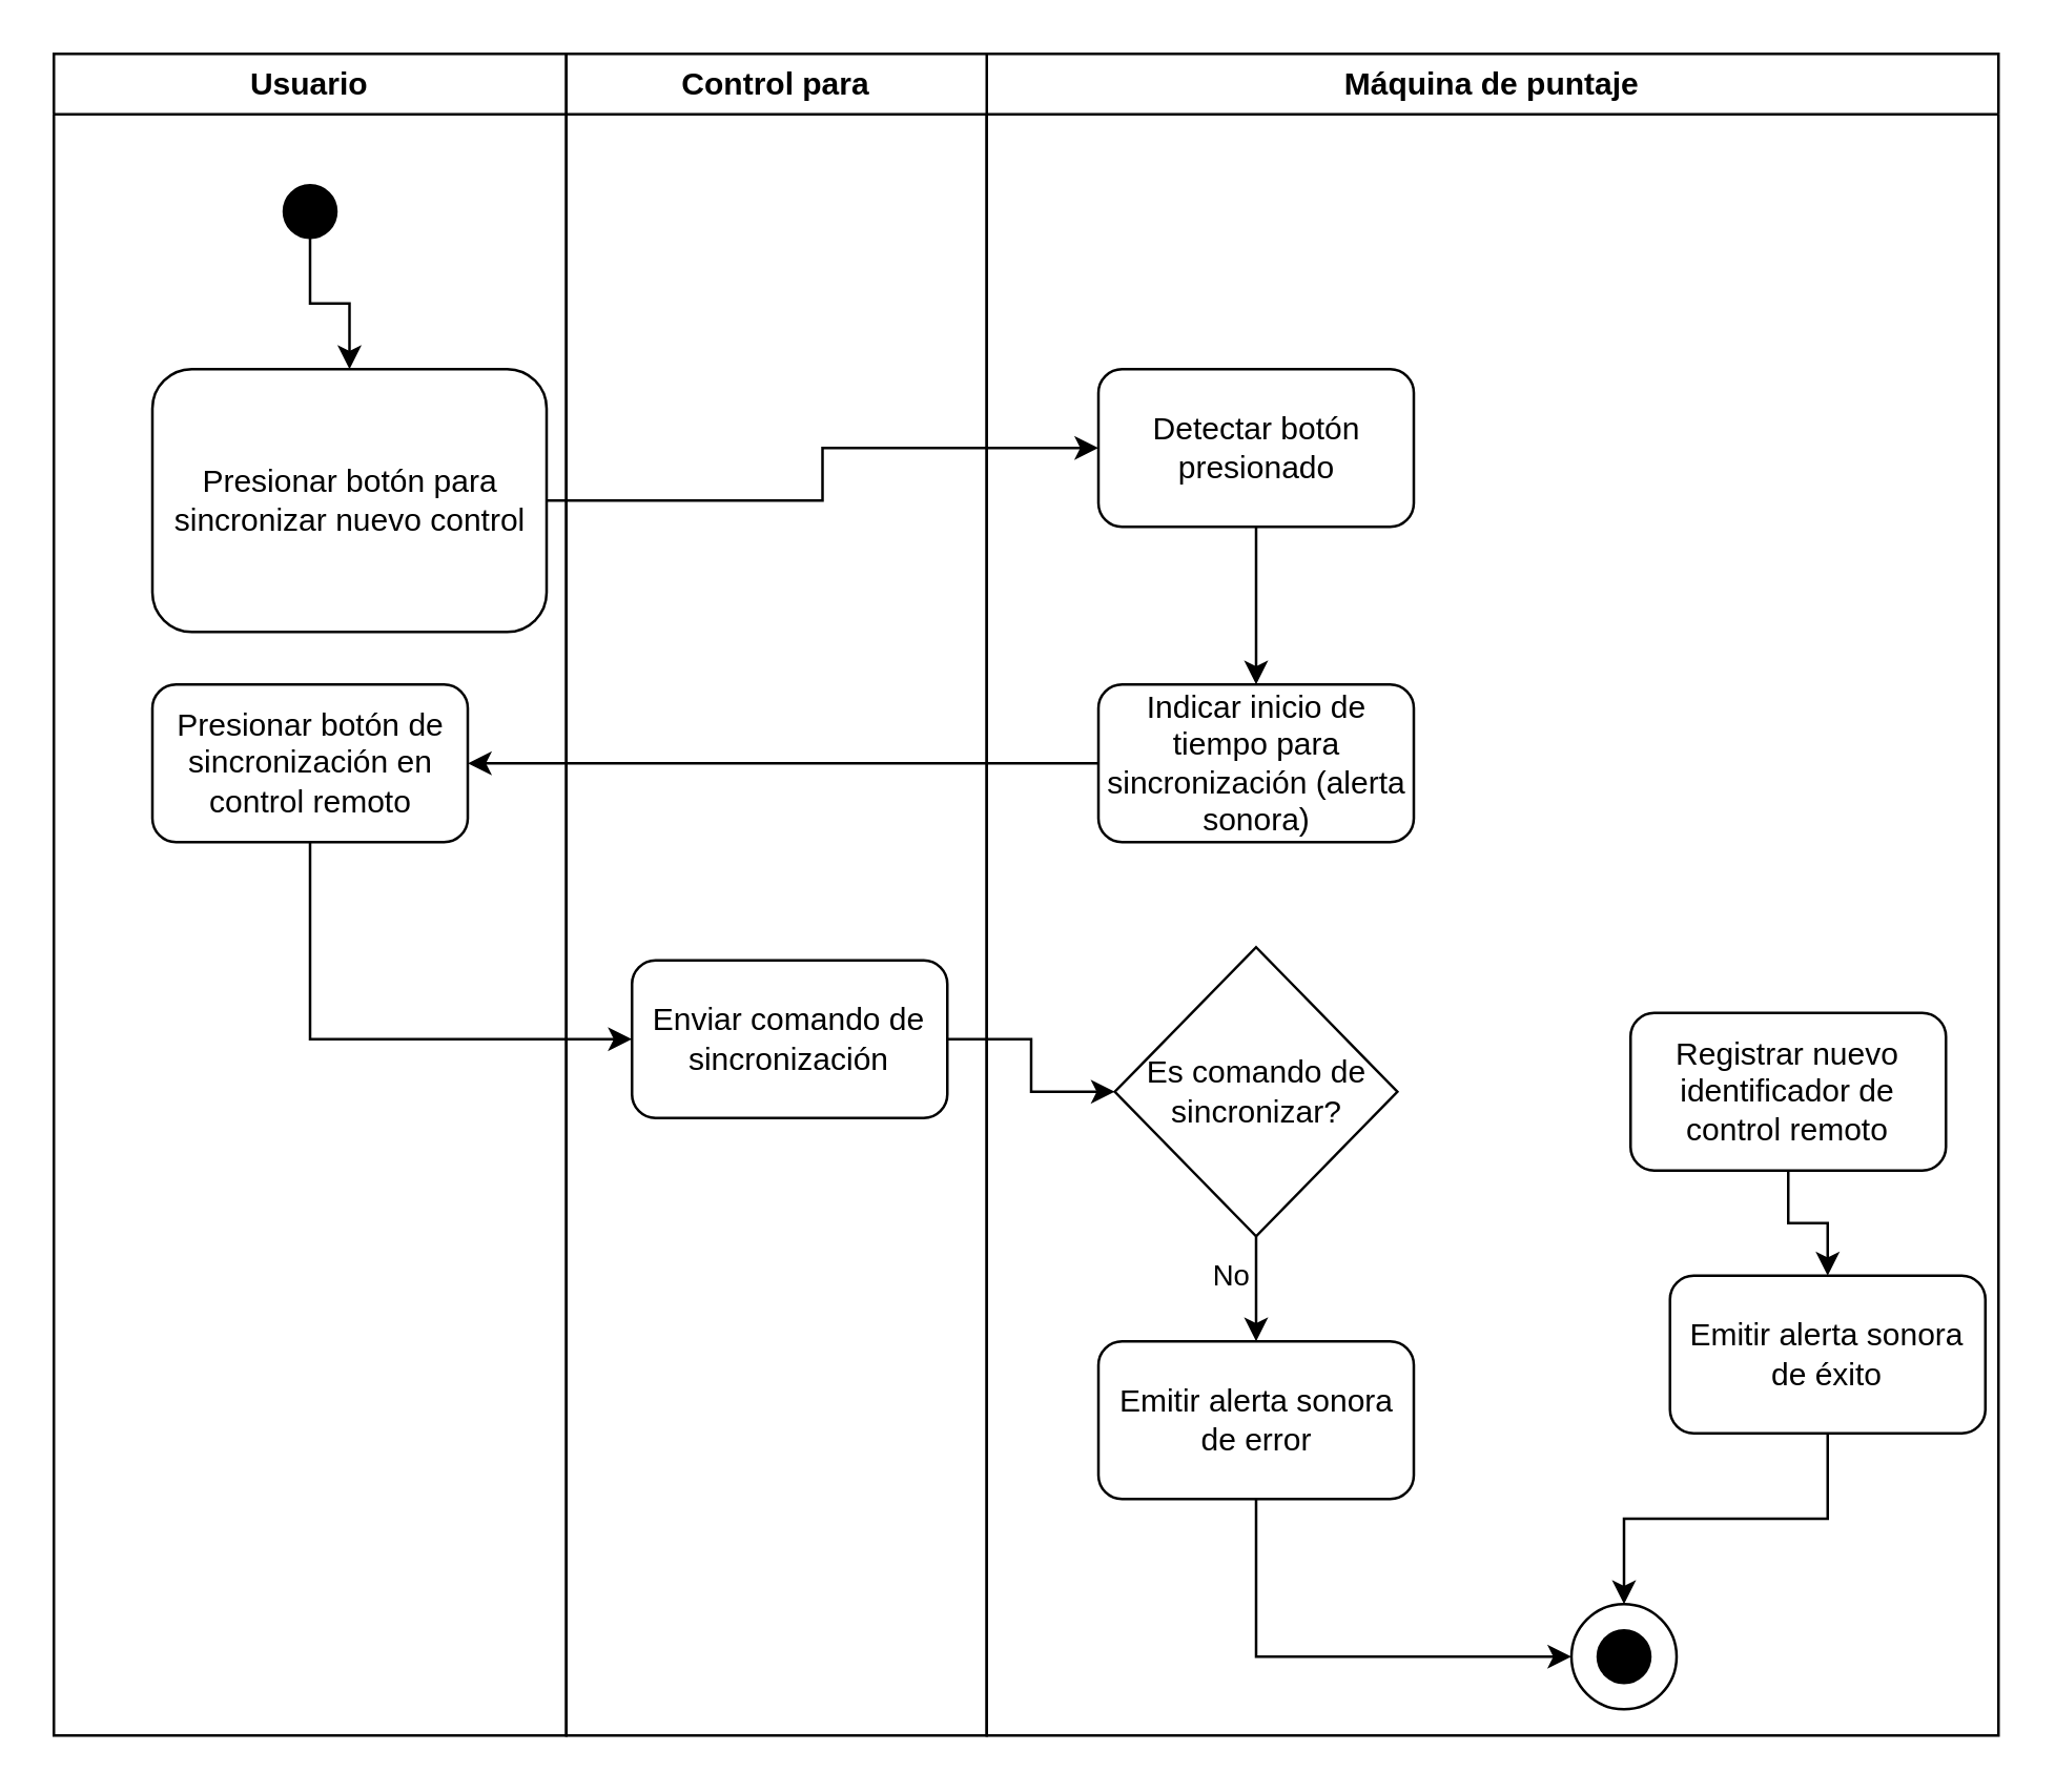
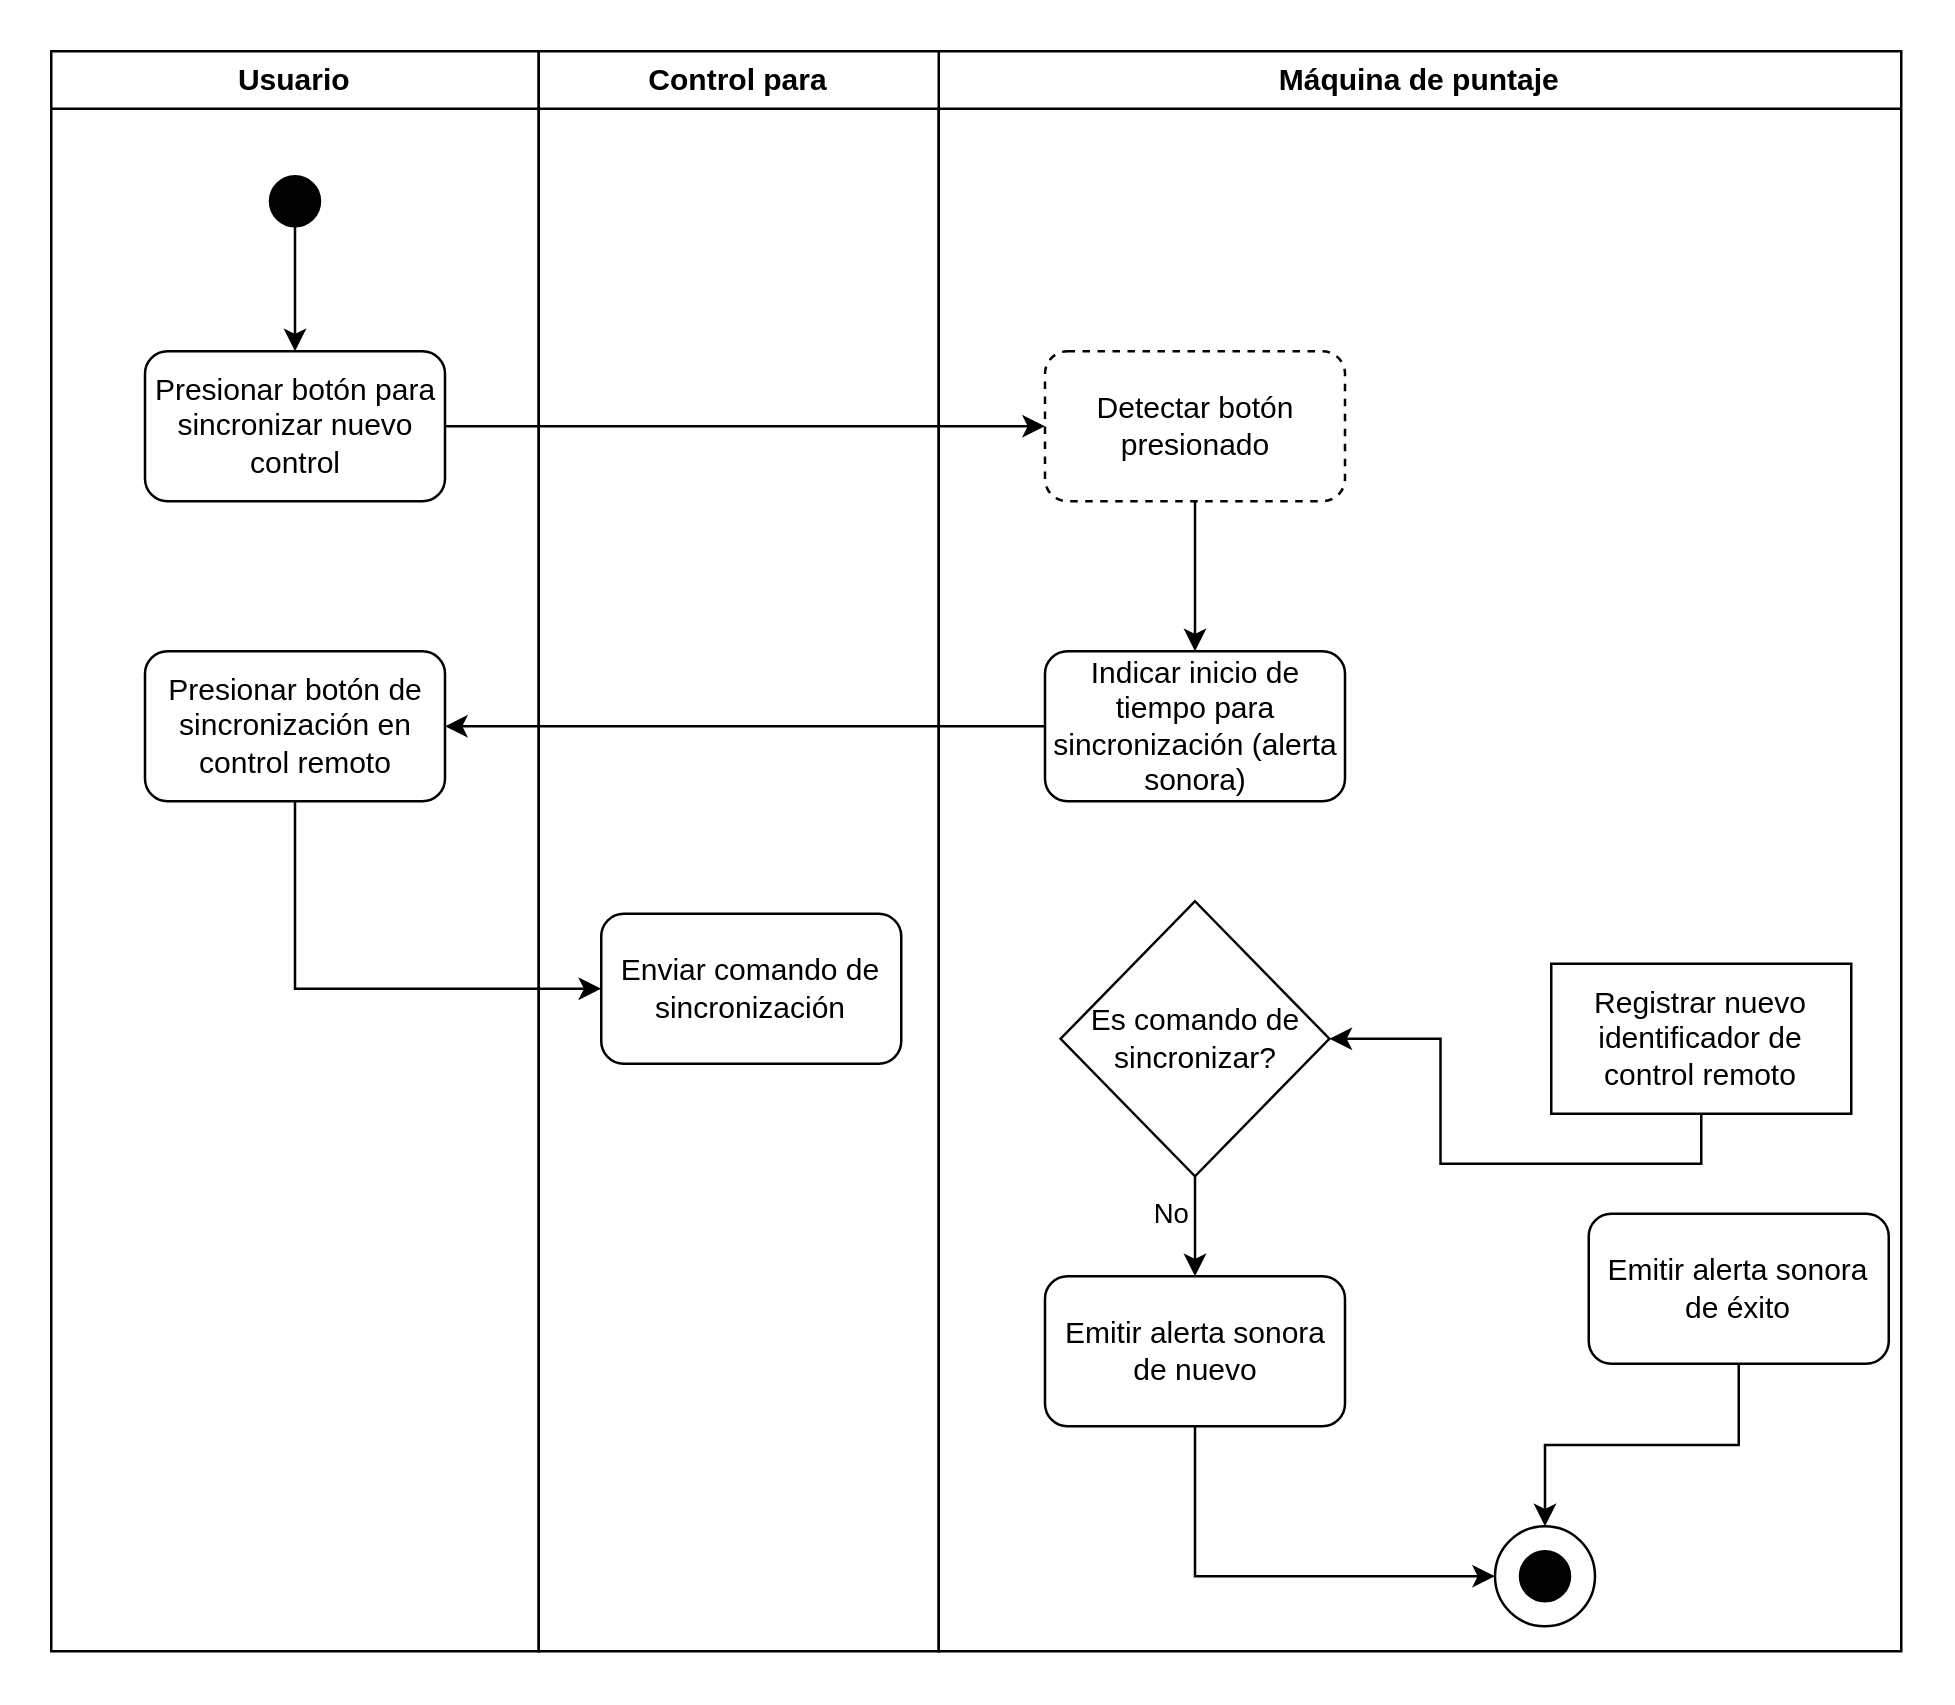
  <mxCell id="0" />
  <mxCell id="1" parent="0" />
  <mxCell id="2" value="Usuario" style="swimlane;whiteSpace=wrap;html=1;startSize=23;" parent="1" vertex="1"><mxGeometry x="20" y="20" width="195" height="640" as="geometry" /></mxCell>
  <mxCell id="3" value="" style="ellipse;whiteSpace=wrap;html=1;aspect=fixed;fillColor=#000000;" parent="2" vertex="1"><mxGeometry x="87.5" y="50" width="20" height="20" as="geometry" /></mxCell>
- <mxCell id="4" value="Presionar botón para sincronizar nuevo control" style="rounded=1;whiteSpace=wrap;html=1;" parent="2" vertex="1"><mxGeometry x="37.5" y="120" width="150" height="100" as="geometry" /></mxCell>
+ <mxCell id="4" value="Presionar botón para sincronizar nuevo control" style="rounded=1;whiteSpace=wrap;html=1;" parent="2" vertex="1"><mxGeometry x="37.5" y="120" width="120" height="60" as="geometry" /></mxCell>
  <mxCell id="5" value="" style="edgeStyle=orthogonalEdgeStyle;rounded=0;orthogonalLoop=1;jettySize=auto;html=1;" parent="2" source="3" target="4" edge="1"><mxGeometry relative="1" as="geometry" /></mxCell>
  <mxCell id="6" value="Presionar botón de sincronización en control remoto" style="rounded=1;whiteSpace=wrap;html=1;" vertex="1" parent="2"><mxGeometry x="37.5" y="240" width="120" height="60" as="geometry" /></mxCell>
  <mxCell id="7" value="" style="edgeStyle=orthogonalEdgeStyle;rounded=0;orthogonalLoop=1;jettySize=auto;html=1;entryX=0;entryY=0.5;entryDx=0;entryDy=0;" parent="1" source="4" target="10" edge="1"><mxGeometry relative="1" as="geometry"><mxPoint x="255" y="170" as="targetPoint" /></mxGeometry></mxCell>
  <mxCell id="8" value="Máquina de puntaje" style="swimlane;whiteSpace=wrap;html=1;" parent="1" vertex="1"><mxGeometry x="375" y="20" width="385" height="640" as="geometry" /></mxCell>
  <mxCell id="9" style="edgeStyle=orthogonalEdgeStyle;rounded=0;orthogonalLoop=1;jettySize=auto;html=1;exitX=0.5;exitY=1;exitDx=0;exitDy=0;entryX=0.5;entryY=0;entryDx=0;entryDy=0;" edge="1" parent="8" source="10" target="14"><mxGeometry relative="1" as="geometry" /></mxCell>
- <mxCell id="10" value="Detectar botón presionado" style="rounded=1;whiteSpace=wrap;html=1;" vertex="1" parent="8"><mxGeometry x="42.5" y="120" width="120" height="60" as="geometry" /></mxCell>
+ <mxCell id="10" value="Detectar botón presionado" style="rounded=1;whiteSpace=wrap;html=1;dashed=1;" vertex="1" parent="8"><mxGeometry x="42.5" y="120" width="120" height="60" as="geometry" /></mxCell>
  <mxCell id="11" value="" style="group" parent="8" vertex="1" connectable="0"><mxGeometry x="222.5" y="590" width="40" height="40" as="geometry" /></mxCell>
  <mxCell id="12" value="" style="ellipse;whiteSpace=wrap;html=1;aspect=fixed;" parent="11" vertex="1"><mxGeometry width="40" height="40" as="geometry" /></mxCell>
  <mxCell id="13" value="" style="ellipse;whiteSpace=wrap;html=1;aspect=fixed;fillColor=#000000;" parent="11" vertex="1"><mxGeometry x="10" y="10" width="20" height="20" as="geometry" /></mxCell>
  <mxCell id="14" value="Indicar inicio de tiempo para sincronización (alerta sonora)" style="rounded=1;whiteSpace=wrap;html=1;" vertex="1" parent="8"><mxGeometry x="42.5" y="240" width="120" height="60" as="geometry" /></mxCell>
  <mxCell id="15" style="edgeStyle=orthogonalEdgeStyle;rounded=0;orthogonalLoop=1;jettySize=auto;html=1;exitX=0.5;exitY=1;exitDx=0;exitDy=0;" edge="1" parent="8" source="17" target="23"><mxGeometry relative="1" as="geometry" /></mxCell>
  <mxCell id="16" value="No" style="edgeLabel;html=1;align=center;verticalAlign=middle;resizable=0;points=[];" vertex="1" connectable="0" parent="15"><mxGeometry x="-0.294" y="-1" relative="1" as="geometry"><mxPoint x="-9" as="offset" /></mxGeometry></mxCell>
  <mxCell id="17" value="Es comando de sincronizar?" style="rhombus;whiteSpace=wrap;html=1;" vertex="1" parent="8"><mxGeometry x="48.75" y="340" width="107.5" height="110" as="geometry" /></mxCell>
- <mxCell id="18" style="edgeStyle=orthogonalEdgeStyle;rounded=0;orthogonalLoop=1;jettySize=auto;html=1;exitX=0.5;exitY=1;exitDx=0;exitDy=0;entryX=0.5;entryY=0;entryDx=0;entryDy=0;" edge="1" parent="8" source="19" target="21"><mxGeometry relative="1" as="geometry" /></mxCell>
- <mxCell id="19" value="Registrar nuevo identificador de control remoto" style="rounded=1;whiteSpace=wrap;html=1;" vertex="1" parent="8"><mxGeometry x="245" y="365" width="120" height="60" as="geometry" /></mxCell>
+ <mxCell id="18" style="edgeStyle=orthogonalEdgeStyle;rounded=0;orthogonalLoop=1;jettySize=auto;html=1;exitX=0.5;exitY=1;exitDx=0;exitDy=0;" edge="1" parent="8" source="19" target="17"><mxGeometry relative="1" as="geometry" /></mxCell>
+ <mxCell id="19" value="Registrar nuevo identificador de control remoto" style="whiteSpace=wrap;html=1;rounded=0;" vertex="1" parent="8"><mxGeometry x="245" y="365" width="120" height="60" as="geometry" /></mxCell>
  <mxCell id="20" style="edgeStyle=orthogonalEdgeStyle;rounded=0;orthogonalLoop=1;jettySize=auto;html=1;exitX=0.5;exitY=1;exitDx=0;exitDy=0;entryX=0.5;entryY=0;entryDx=0;entryDy=0;" edge="1" parent="8" source="21" target="12"><mxGeometry relative="1" as="geometry" /></mxCell>
  <mxCell id="21" value="Emitir alerta sonora de éxito" style="rounded=1;whiteSpace=wrap;html=1;" vertex="1" parent="8"><mxGeometry x="260" y="465" width="120" height="60" as="geometry" /></mxCell>
  <mxCell id="22" style="edgeStyle=orthogonalEdgeStyle;rounded=0;orthogonalLoop=1;jettySize=auto;html=1;exitX=0.5;exitY=1;exitDx=0;exitDy=0;entryX=0;entryY=0.5;entryDx=0;entryDy=0;" edge="1" parent="8" source="23" target="12"><mxGeometry relative="1" as="geometry" /></mxCell>
- <mxCell id="23" value="Emitir alerta sonora de error" style="rounded=1;whiteSpace=wrap;html=1;" vertex="1" parent="8"><mxGeometry x="42.5" y="490" width="120" height="60" as="geometry" /></mxCell>
+ <mxCell id="23" value="Emitir alerta sonora de nuevo" style="rounded=1;whiteSpace=wrap;html=1;" vertex="1" parent="8"><mxGeometry x="42.5" y="490" width="120" height="60" as="geometry" /></mxCell>
  <mxCell id="24" style="edgeStyle=orthogonalEdgeStyle;rounded=0;orthogonalLoop=1;jettySize=auto;html=1;exitX=0;exitY=0.5;exitDx=0;exitDy=0;" edge="1" parent="1" source="14" target="6"><mxGeometry relative="1" as="geometry" /></mxCell>
  <mxCell id="25" value="Control para" style="swimlane;whiteSpace=wrap;html=1;startSize=23;" vertex="1" parent="1"><mxGeometry x="215" y="20" width="160" height="640" as="geometry" /></mxCell>
  <mxCell id="26" value="" style="edgeStyle=orthogonalEdgeStyle;rounded=0;orthogonalLoop=1;jettySize=auto;html=1;exitX=0.5;exitY=1;exitDx=0;exitDy=0;entryX=0;entryY=0.5;entryDx=0;entryDy=0;" edge="1" parent="1" source="6" target="28"><mxGeometry relative="1" as="geometry"><mxPoint x="118" y="320" as="sourcePoint" /><mxPoint x="424" y="415" as="targetPoint" /></mxGeometry></mxCell>
- <mxCell id="27" style="edgeStyle=orthogonalEdgeStyle;rounded=0;orthogonalLoop=1;jettySize=auto;html=1;exitX=1;exitY=0.5;exitDx=0;exitDy=0;entryX=0;entryY=0.5;entryDx=0;entryDy=0;" edge="1" parent="1" source="28" target="17"><mxGeometry relative="1" as="geometry" /></mxCell>
  <mxCell id="28" value="Enviar comando de sincronización" style="rounded=1;whiteSpace=wrap;html=1;" vertex="1" parent="1"><mxGeometry x="240" y="365" width="120" height="60" as="geometry" /></mxCell>
